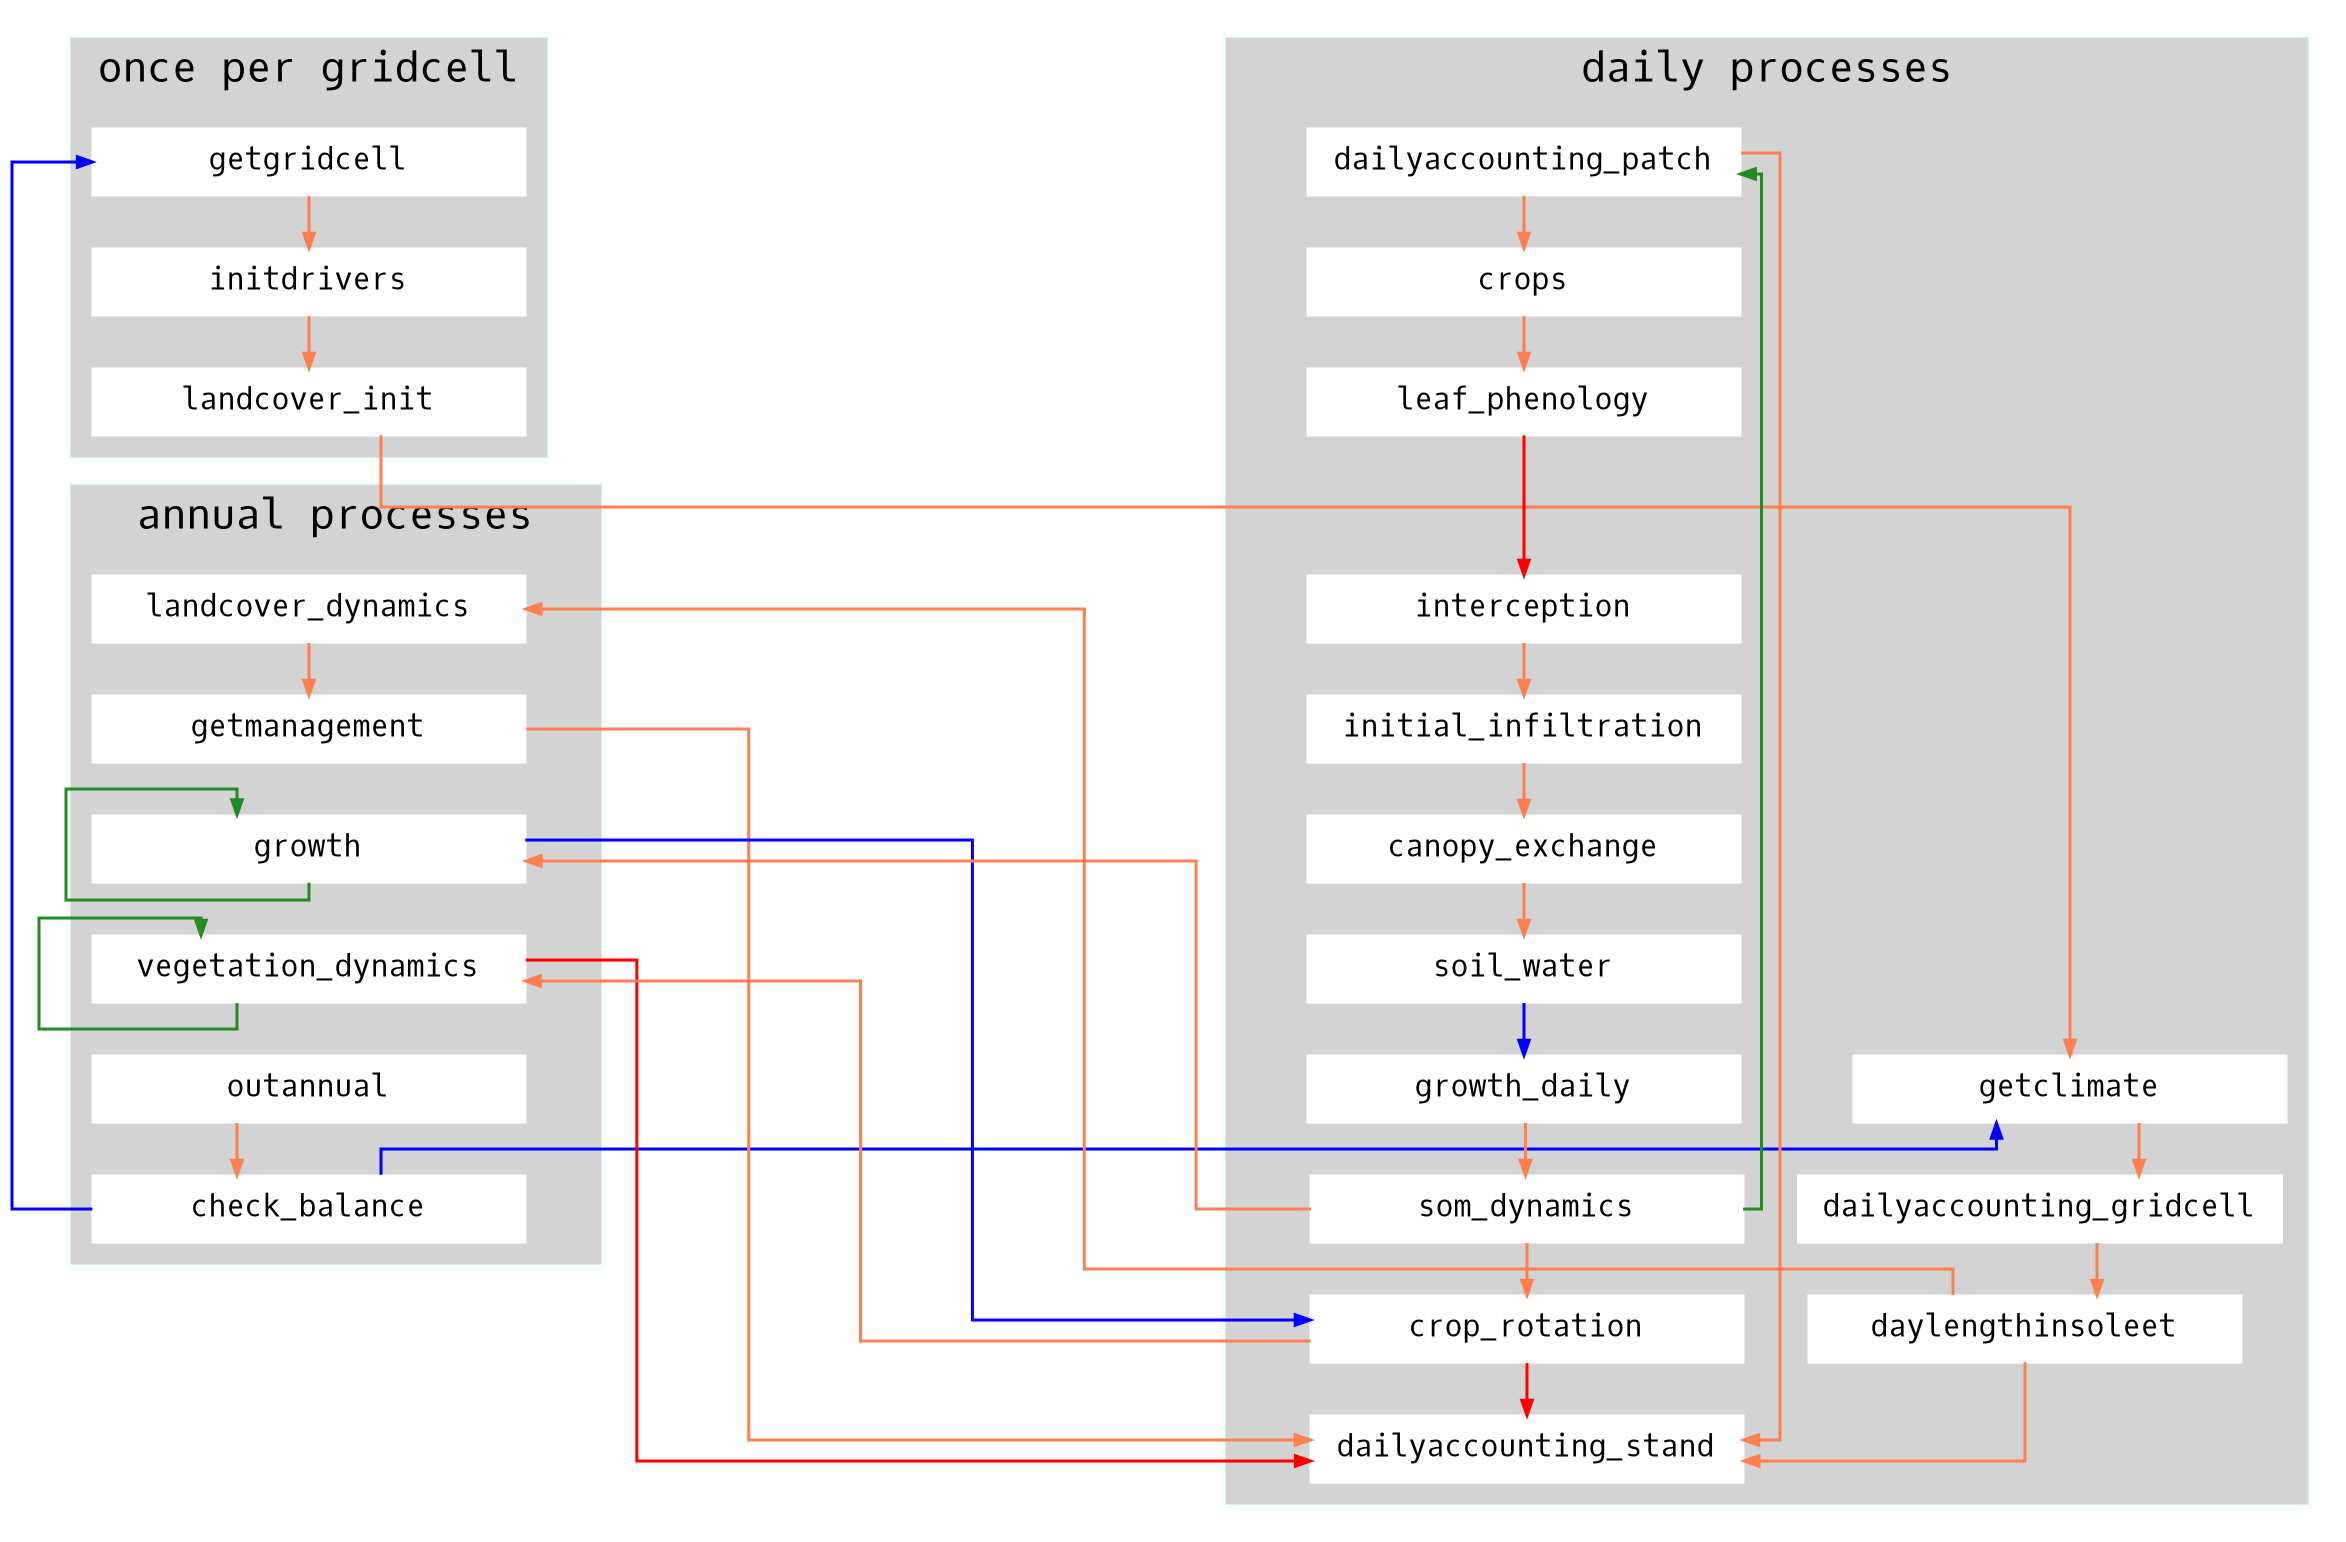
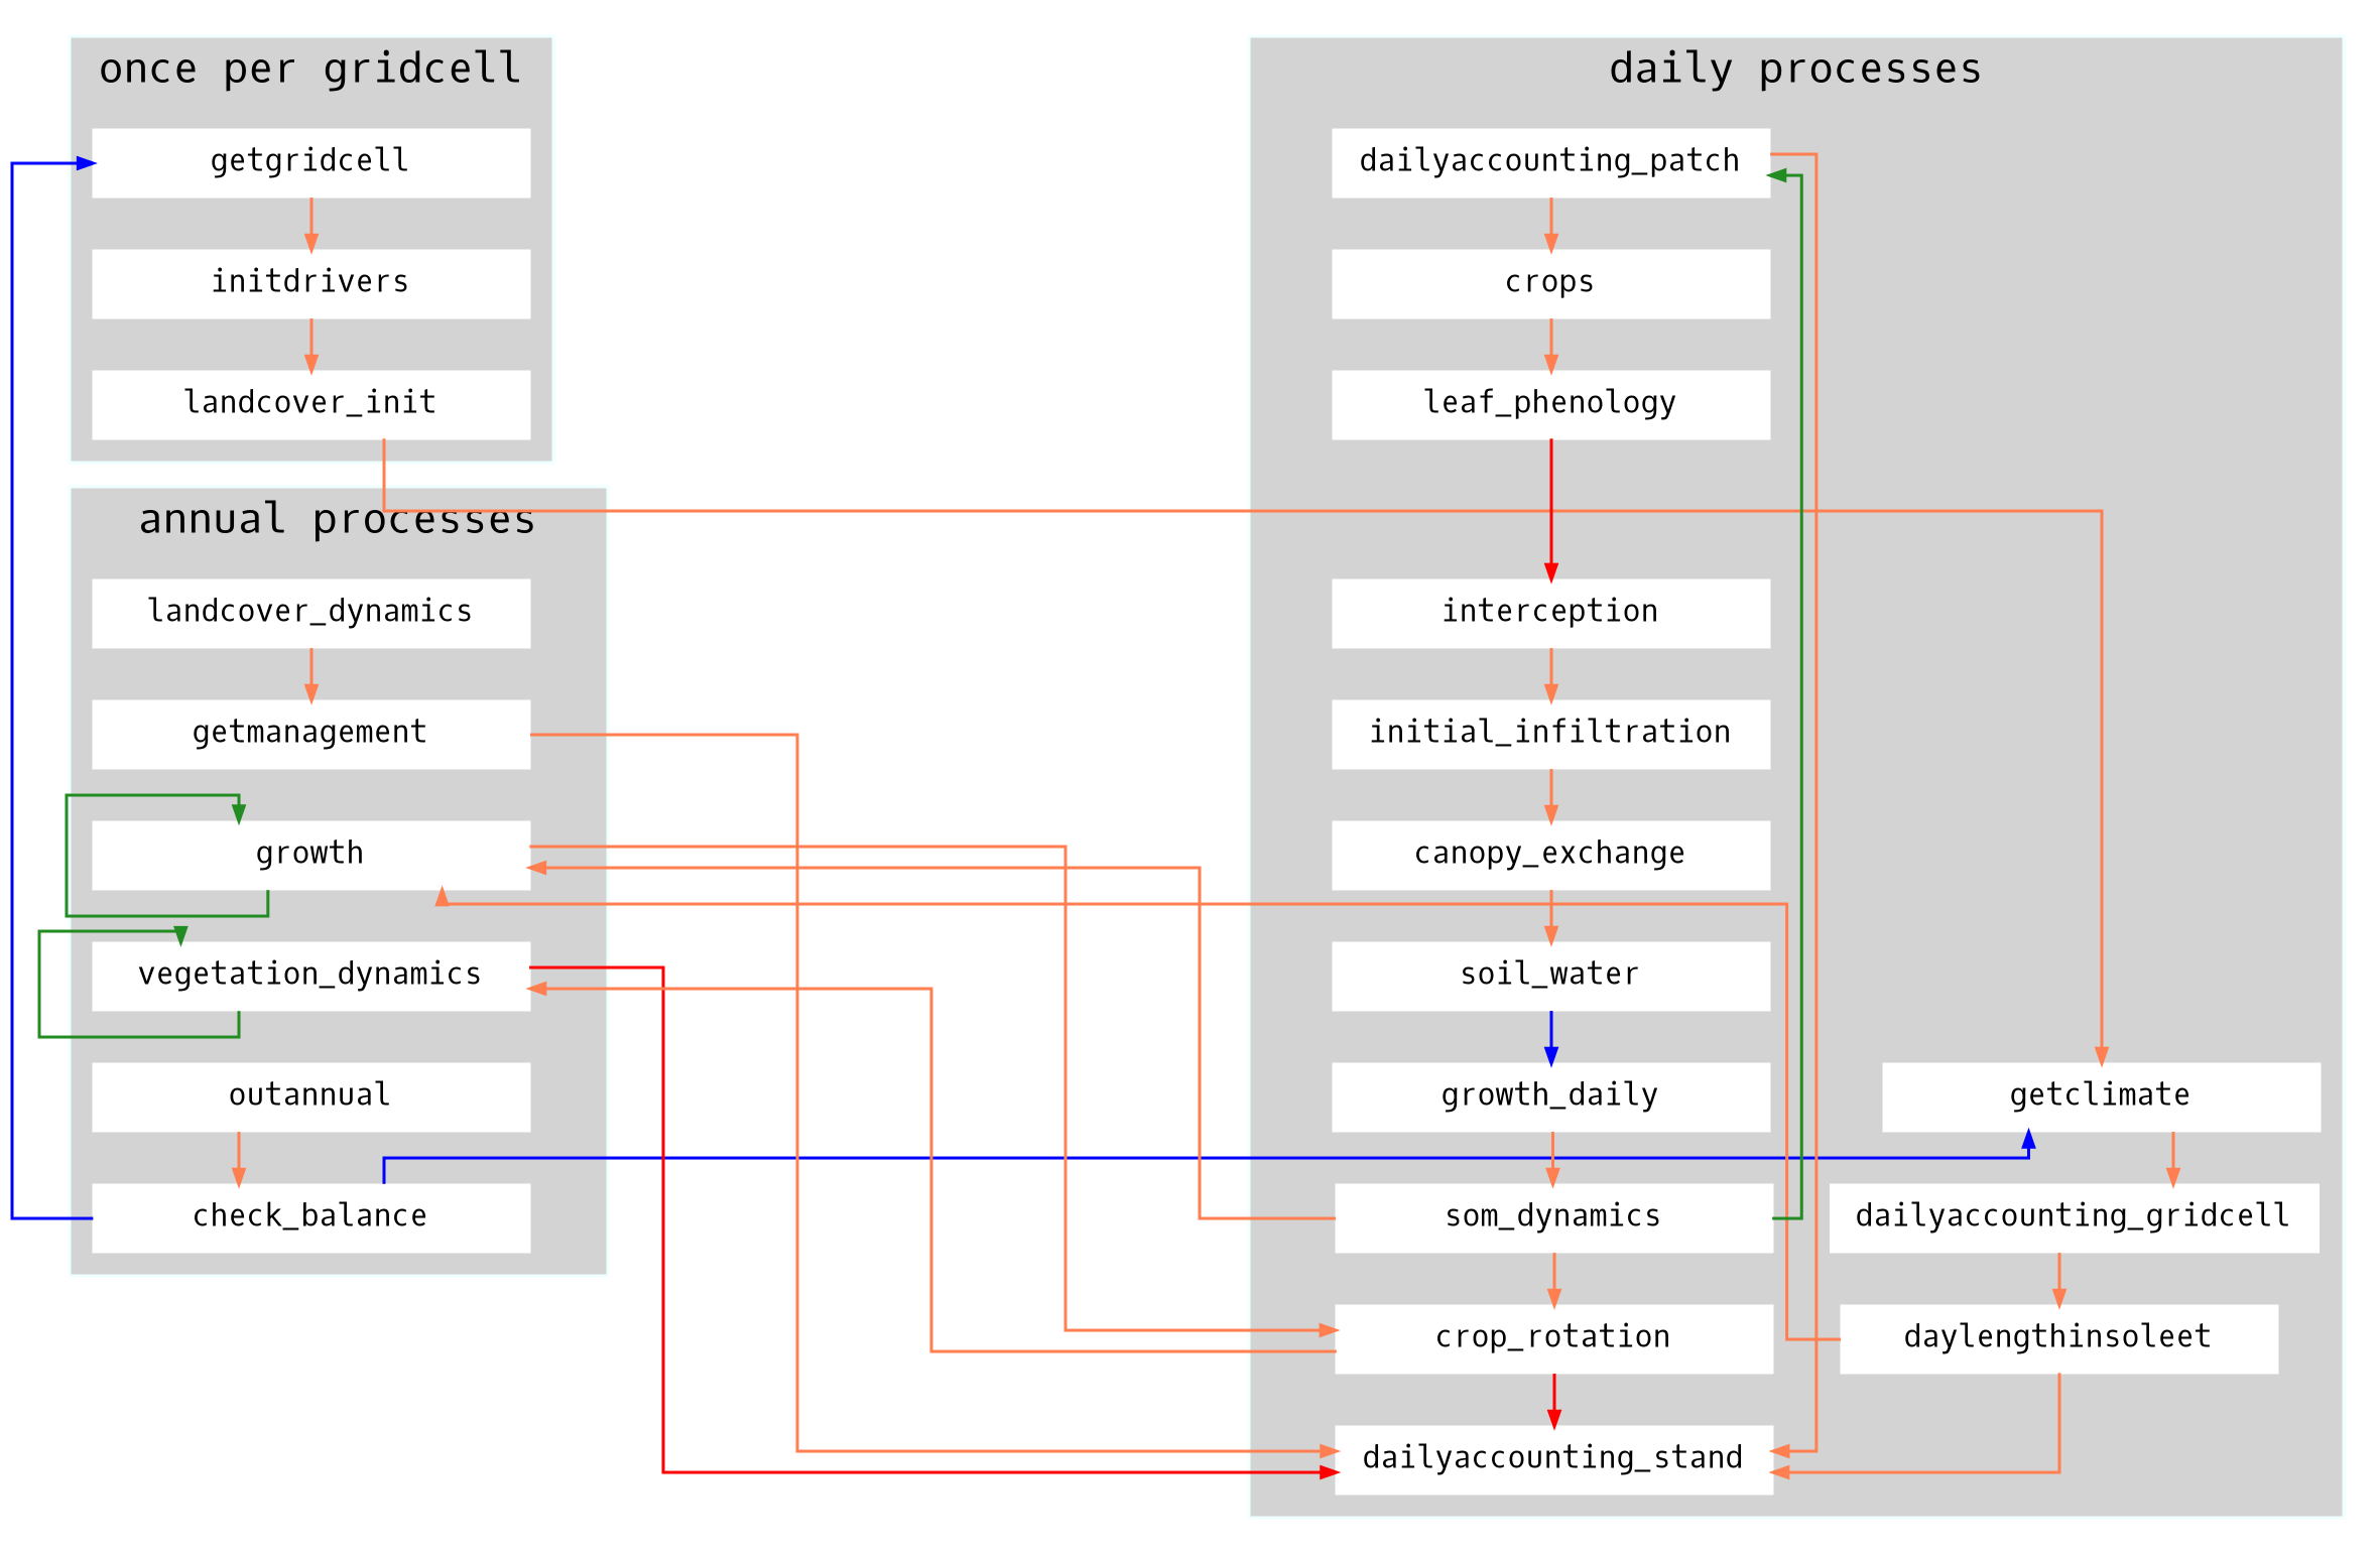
  digraph {
    fontname="oxygen mono"
    ranksep=0.25
    splines=ortho
    node [color=white fontname="oxygen mono" fontsize=10 shape=box style=filled]
    edge [arrowsize=.5 color=coral]
    getgridcell [height=.3 width=2]
    initdrivers [height=.3 width=2]
    landcover_init [height=.3 width=2]
    outannual [height=.3 width=2]
    check_balance [height=.3 width=2]
    landcover_dynamics [height=.3 width=2]
    getmanagement [height=.3 width=2]
    growth [height=.3 width=2]
    vegetation_dynamics [height=.3 width=2]
    getclimate [height=.3 width=2]
    dailyaccounting_gridcell [height=.3 width=2]
    daylengthinsoleet [height=.3 width=2]
    dailyaccounting_stand [height=.3 width=2]
    dailyaccounting_patch [height=.3 width=2]
    crops [height=.3 width=2]
    leaf_phenology [height=.3 width=2]
    interception [height=.3 width=2]
    initial_infiltration [height=.3 width=2]
    canopy_exchange [height=.3 width=2]
    soil_water [height=.3 width=2]
    growth_daily [height=.3 width=2]
    som_dynamics [height=.3 width=2]
    crop_rotation [height=.3 width=2]
    subgraph cluster_1 {
      bgcolor=lightgrey
      color=azure
      label="once per gridcell"
      getgridcell
      initdrivers
      landcover_init
    }
    subgraph cluster_2 {
      bgcolor=lightgrey
      color=azure
      label="annual processes"
      outannual
      check_balance
      landcover_dynamics
      getmanagement
      growth
      vegetation_dynamics
    }
    subgraph cluster_3 {
      bgcolor=lightgrey
      color=azure
      label="daily processes"
      getclimate
      dailyaccounting_gridcell
      daylengthinsoleet
      dailyaccounting_stand
      dailyaccounting_patch
      crops
      leaf_phenology
      interception
      initial_infiltration
      canopy_exchange
      soil_water
      growth_daily
      som_dynamics
      crop_rotation
    }
    getgridcell -> initdrivers
    initdrivers -> landcover_init
    landcover_init -> landcover_dynamics [color=none]
    landcover_init -> getclimate [constraint=false]
    outannual -> check_balance
    check_balance -> getgridcell [color=blue constraint=false]
    check_balance -> getclimate [color=blue constraint=false]
    landcover_dynamics -> getmanagement
    getmanagement -> growth [color=none]
    getmanagement -> dailyaccounting_stand [constraint=false]
    growth -> growth [color=forestgreen dir=back]
    growth -> vegetation_dynamics [color=none]
-   growth -> crop_rotation [color=blue constraint=false]
+   growth -> crop_rotation [constraint=false]
    vegetation_dynamics -> outannual [color=none]
    vegetation_dynamics -> vegetation_dynamics [color=forestgreen dir=back]
    vegetation_dynamics -> dailyaccounting_stand [color=red constraint=false]
    getclimate -> dailyaccounting_gridcell
    dailyaccounting_gridcell -> daylengthinsoleet
-   daylengthinsoleet -> landcover_dynamics [constraint=false]
+   daylengthinsoleet -> growth [constraint=false]
    daylengthinsoleet -> dailyaccounting_stand
    dailyaccounting_patch -> dailyaccounting_stand
    dailyaccounting_patch -> crops
    crops -> leaf_phenology
    leaf_phenology -> interception [color=red]
    interception -> initial_infiltration
    initial_infiltration -> canopy_exchange
    canopy_exchange -> soil_water
    soil_water -> growth_daily [color=blue]
    growth_daily -> som_dynamics
    som_dynamics -> growth [constraint=false]
    som_dynamics -> dailyaccounting_patch [color=forestgreen]
    som_dynamics -> crop_rotation
    crop_rotation -> vegetation_dynamics [constraint=false]
    crop_rotation -> dailyaccounting_stand [color=red]
  }
